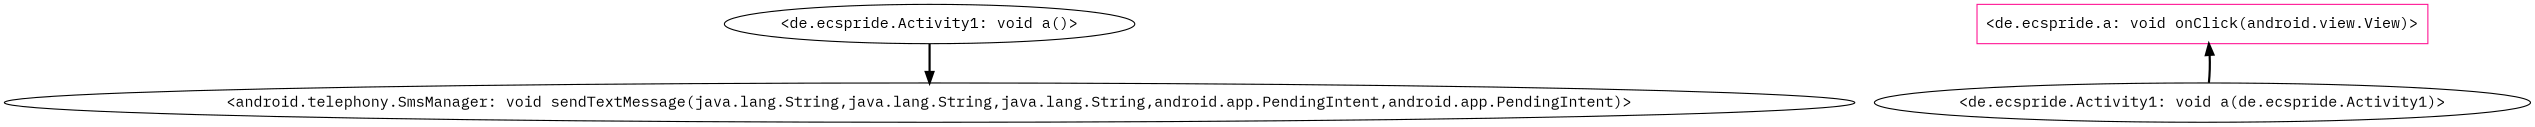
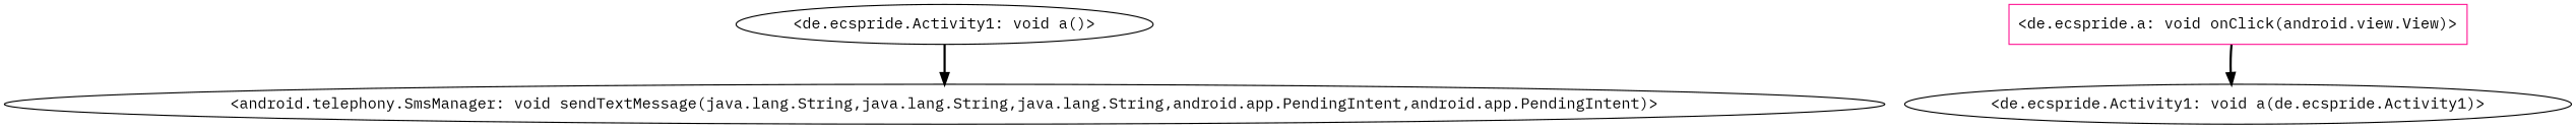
  digraph {
    fontname="IBM Plex Mono"
    node [fontname="IBM Plex Mono"]
    edge [fontname="IBM Plex Mono" style=bold]
    "<de.ecspride.Activity1: void a()>"
    "<android.telephony.SmsManager: void sendTextMessage(java.lang.String,java.lang.String,java.lang.String,android.app.PendingIntent,android.app.PendingIntent)>"
    "<de.ecspride.a: void onClick(android.view.View)>" [color=deeppink shape=box]
    "<de.ecspride.Activity1: void a(de.ecspride.Activity1)>"
    "<de.ecspride.Activity1: void a()>" -> "<android.telephony.SmsManager: void sendTextMessage(java.lang.String,java.lang.String,java.lang.String,android.app.PendingIntent,android.app.PendingIntent)>"
-   "<de.ecspride.Activity1: void a(de.ecspride.Activity1)>" -> "<de.ecspride.a: void onClick(android.view.View)>"
+   "<de.ecspride.a: void onClick(android.view.View)>" -> "<de.ecspride.Activity1: void a(de.ecspride.Activity1)>"
  }
